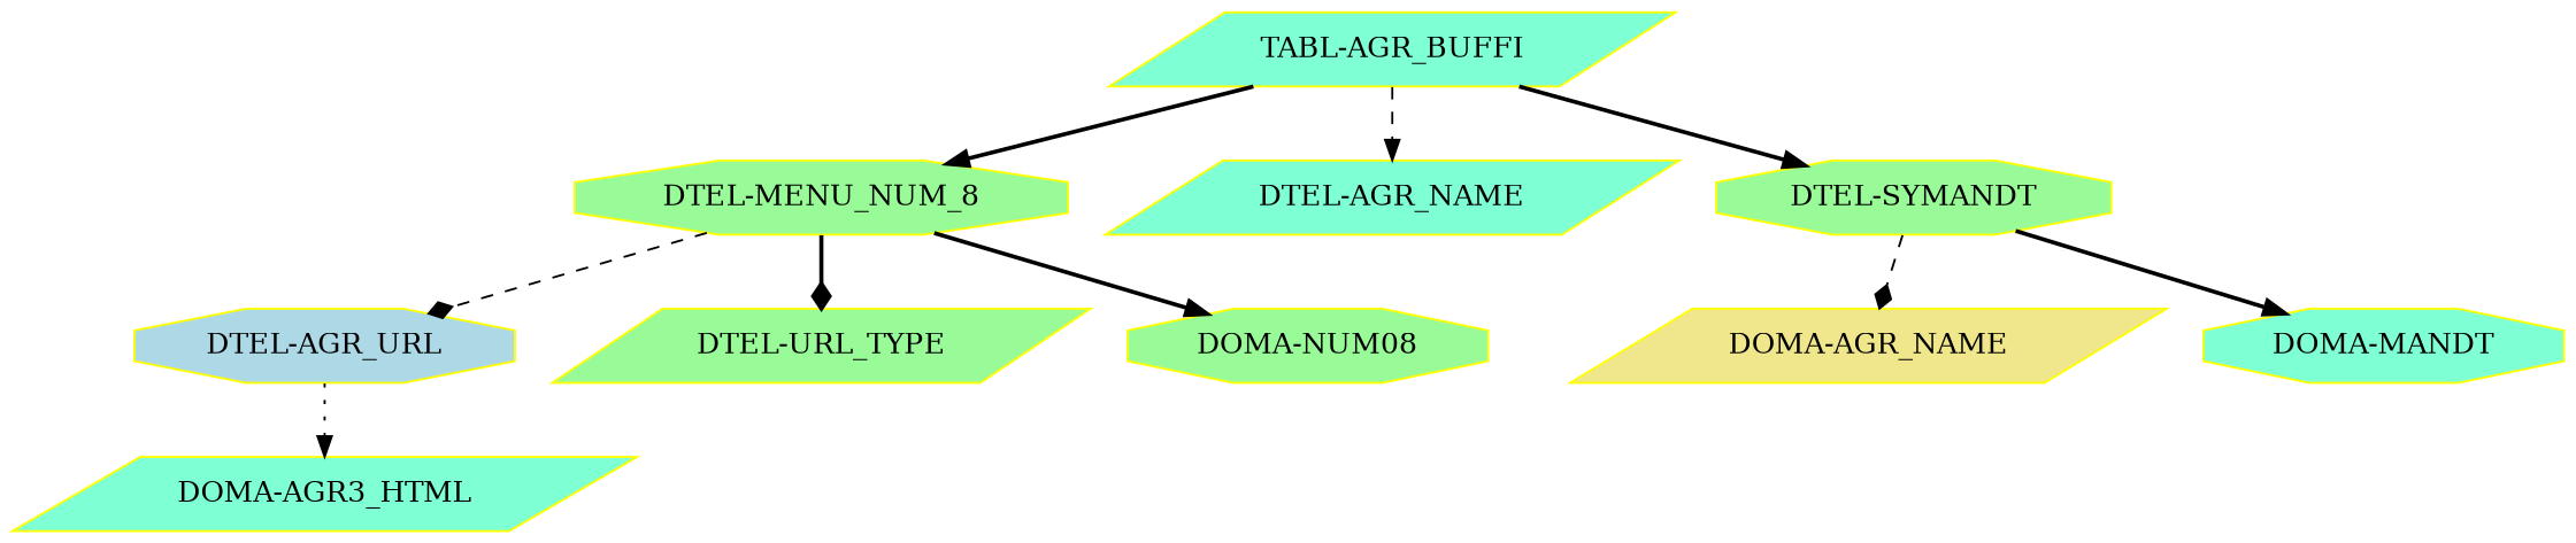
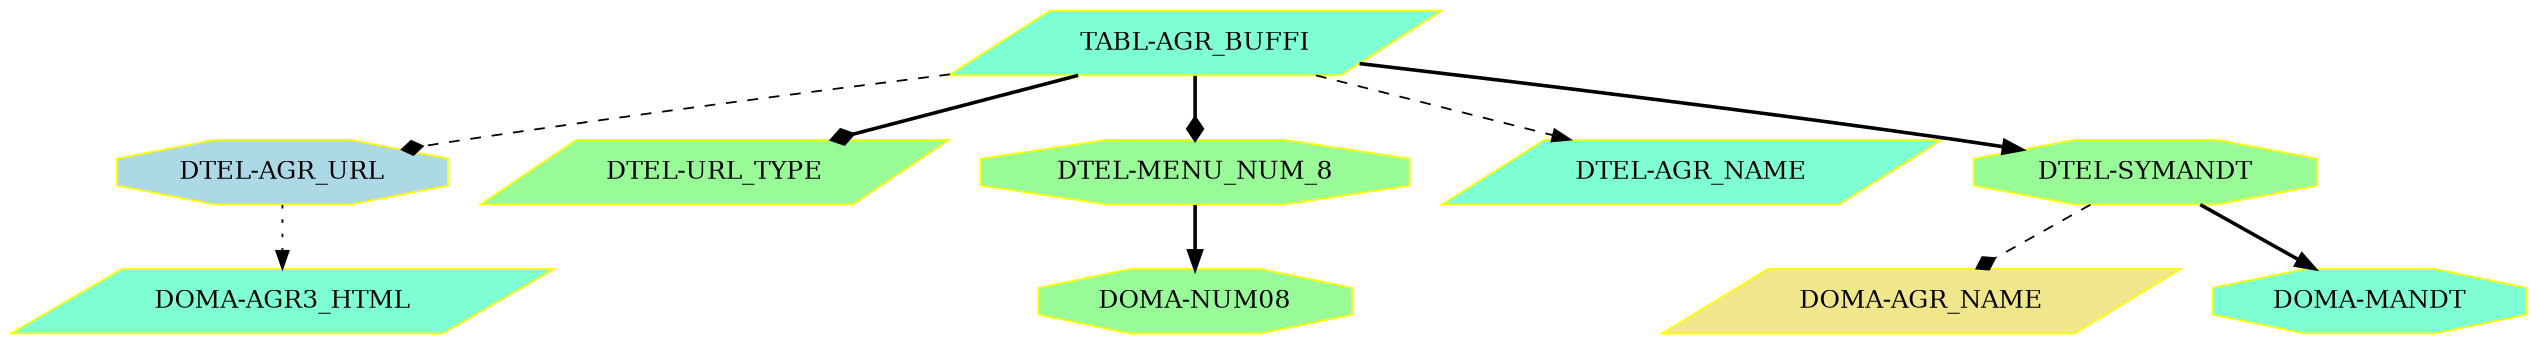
  digraph {
    node [color=yellow fillcolor=aquamarine shape=parallelogram style=filled]
    edge [arrowhead=normal style=bold]
    "TABL-AGR_BUFFI"
    "DTEL-AGR_URL" [fillcolor=lightblue shape=octagon]
    "DTEL-URL_TYPE" [fillcolor=palegreen]
    "DTEL-MENU_NUM_8" [fillcolor=palegreen shape=octagon]
    "DTEL-AGR_NAME"
    "DTEL-SYMANDT" [fillcolor=palegreen shape=octagon]
    "DOMA-AGR3_HTML"
    "DOMA-NUM08" [fillcolor=palegreen shape=octagon]
    "DOMA-AGR_NAME" [fillcolor=khaki]
    "DOMA-MANDT" [shape=octagon]
-   "DTEL-MENU_NUM_8" -> "DTEL-AGR_URL" [arrowhead=diamond style=dashed]
-   "DTEL-MENU_NUM_8" -> "DTEL-URL_TYPE" [arrowhead=diamond]
-   "TABL-AGR_BUFFI" -> "DTEL-MENU_NUM_8"
+   "TABL-AGR_BUFFI" -> "DTEL-AGR_URL" [arrowhead=diamond style=dashed]
+   "TABL-AGR_BUFFI" -> "DTEL-URL_TYPE" [arrowhead=diamond]
+   "TABL-AGR_BUFFI" -> "DTEL-MENU_NUM_8" [arrowhead=diamond]
    "TABL-AGR_BUFFI" -> "DTEL-AGR_NAME" [style=dashed]
    "TABL-AGR_BUFFI" -> "DTEL-SYMANDT"
    "DTEL-AGR_URL" -> "DOMA-AGR3_HTML" [style=dotted]
    "DTEL-MENU_NUM_8" -> "DOMA-NUM08"
    "DTEL-SYMANDT" -> "DOMA-AGR_NAME" [arrowhead=diamond style=dashed]
    "DTEL-SYMANDT" -> "DOMA-MANDT"
  }
